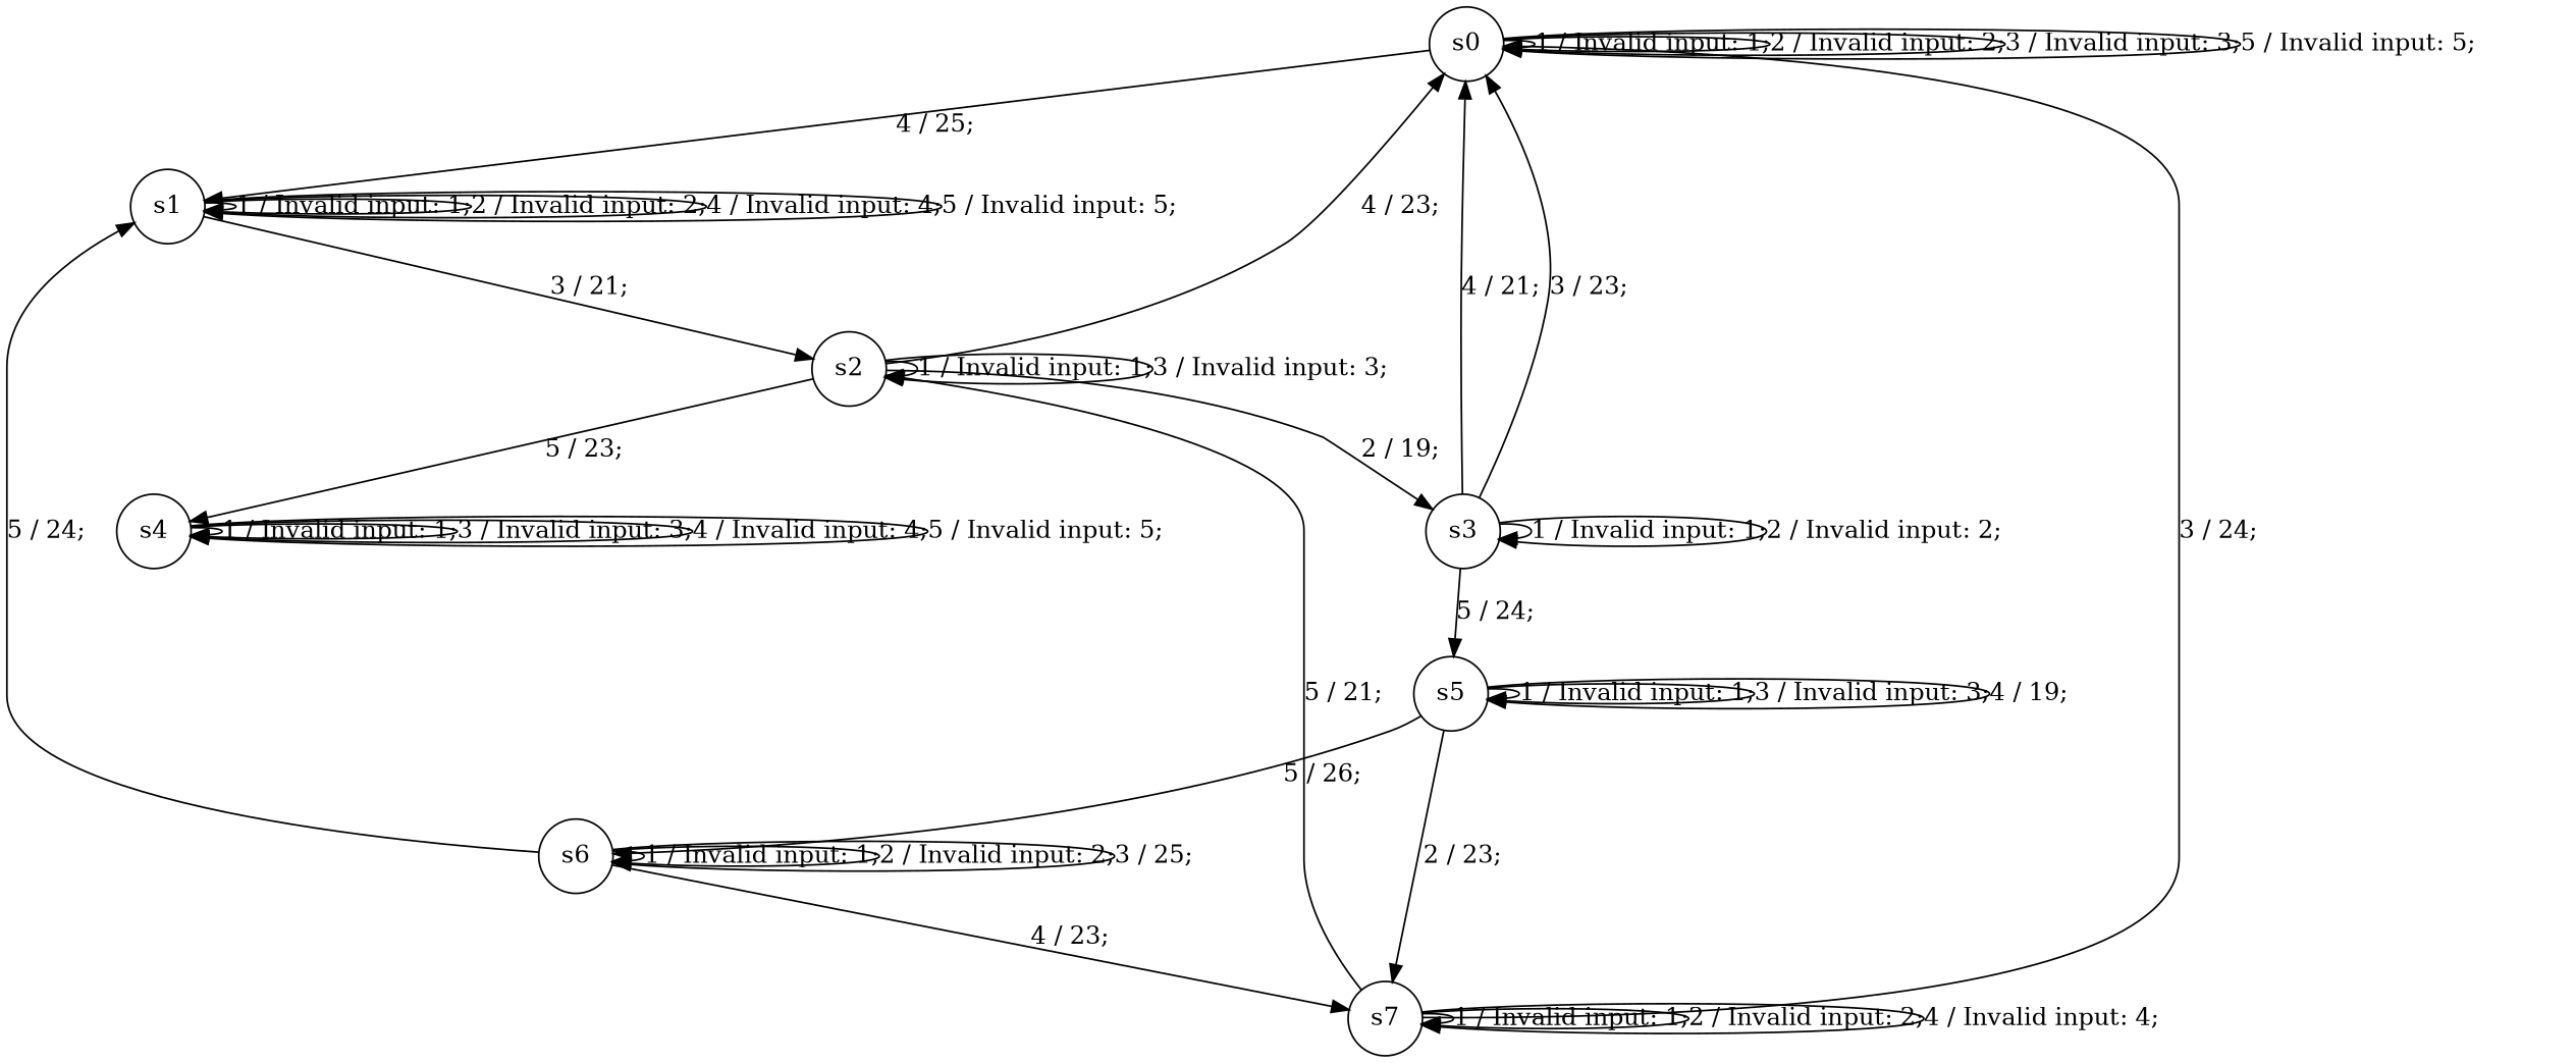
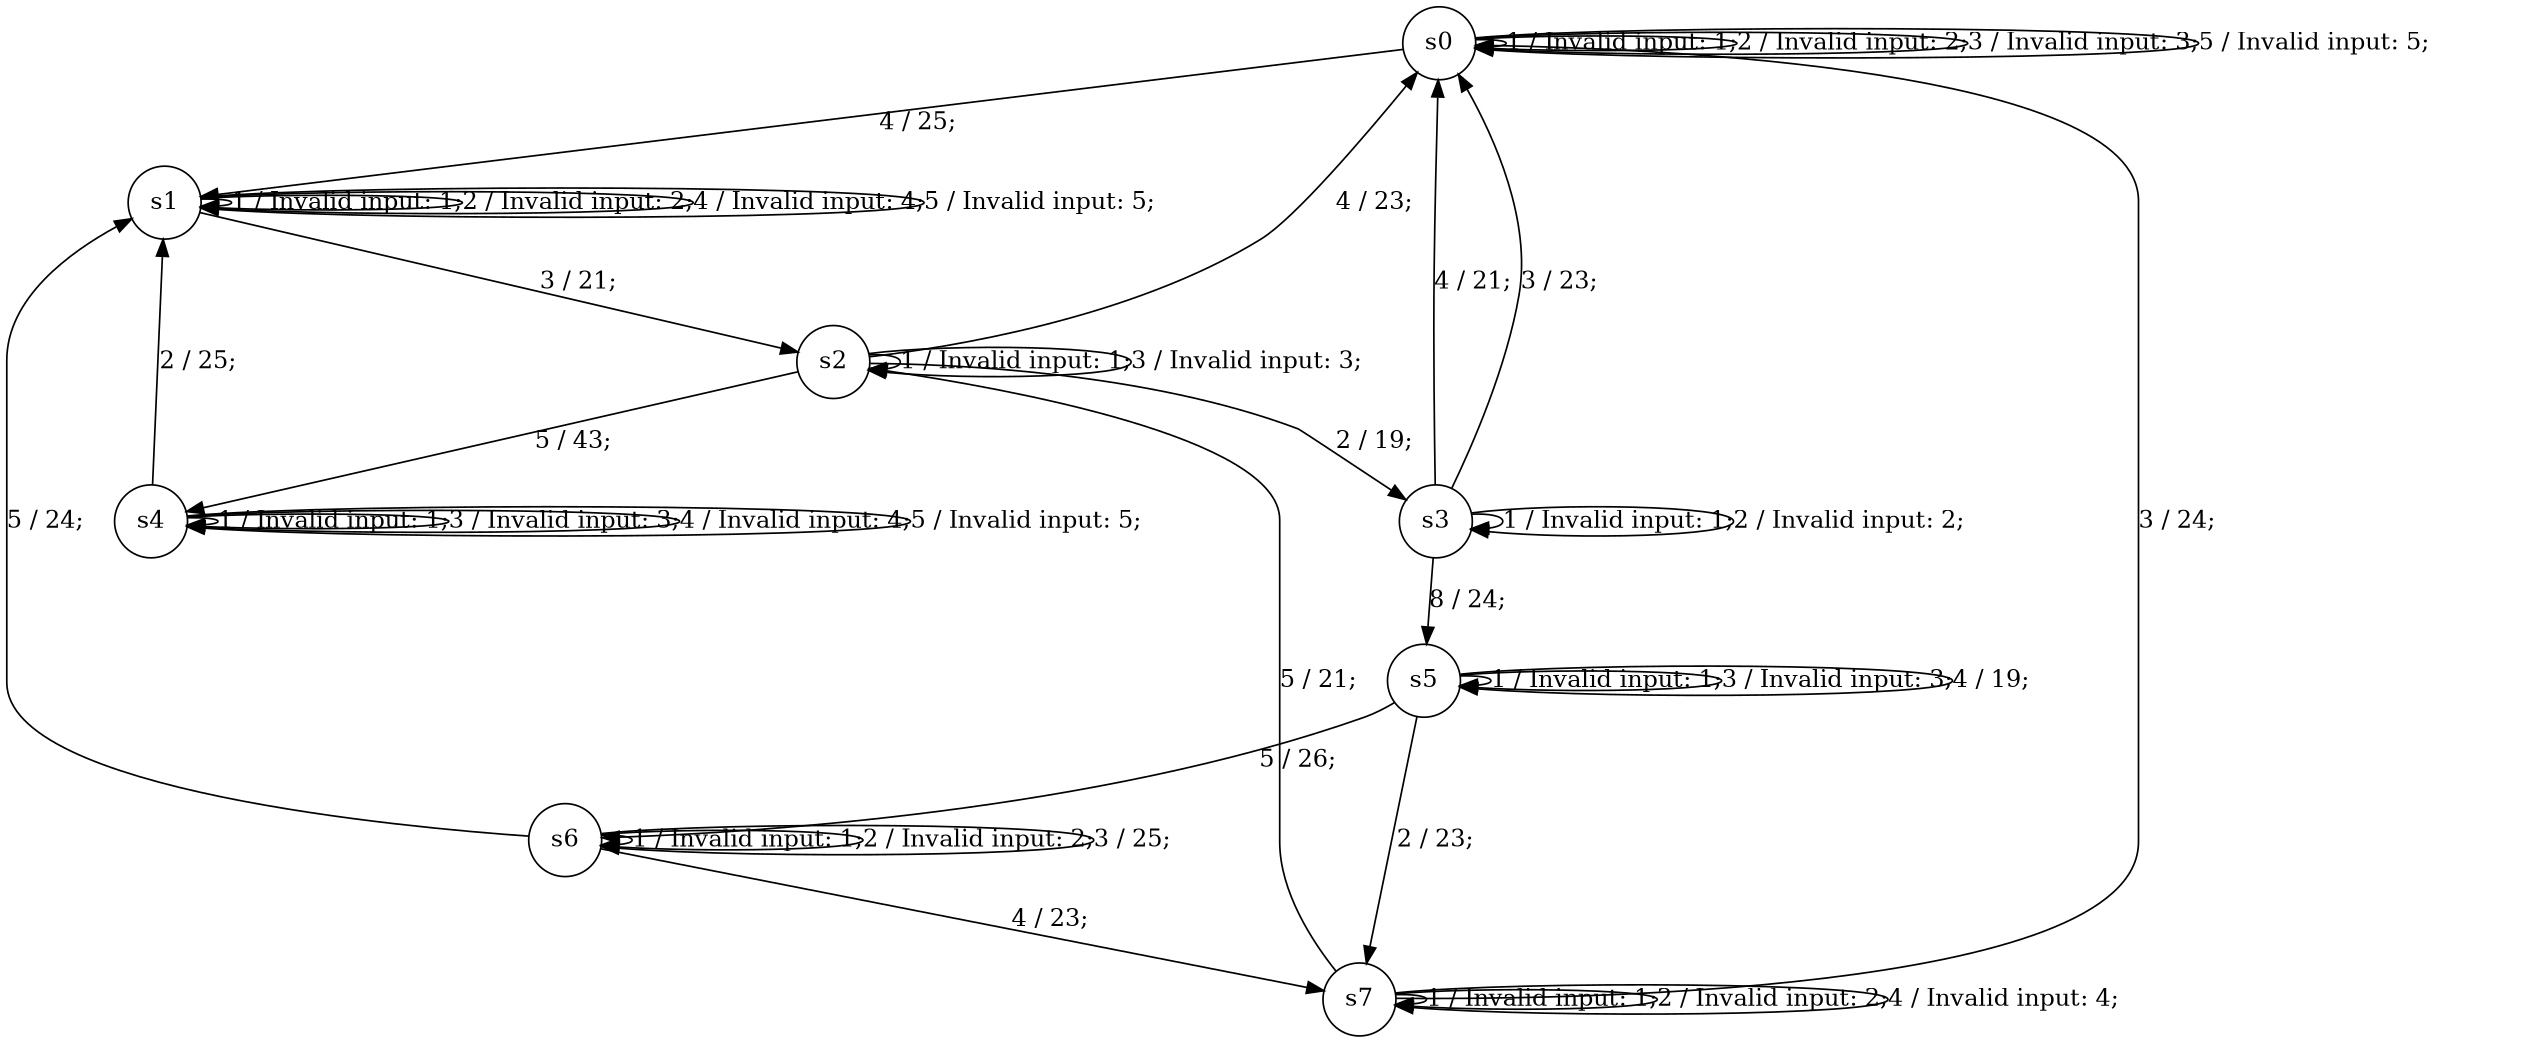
  digraph {
    node [shape=circle]
    n1 [label=s0]
    n2 [label=s1]
    n3 [label=s2]
    n4 [label=s3]
    n5 [label=s4]
    n6 [label=s5]
    n7 [label=s6]
    n8 [label=s7]
    n1 -> n1 [label="1 / Invalid input: 1;"]
    n1 -> n1 [label="2 / Invalid input: 2;"]
    n1 -> n1 [label="3 / Invalid input: 3;"]
    n1 -> n1 [label="5 / Invalid input: 5;"]
    n1 -> n2 [label="4 / 25;"]
    n2 -> n2 [label="1 / Invalid input: 1;"]
    n2 -> n2 [label="2 / Invalid input: 2;"]
    n2 -> n2 [label="4 / Invalid input: 4;"]
    n2 -> n2 [label="5 / Invalid input: 5;"]
    n2 -> n3 [label="3 / 21;"]
    n3 -> n1 [label="4 / 23;"]
    n3 -> n3 [label="1 / Invalid input: 1;"]
    n3 -> n3 [label="3 / Invalid input: 3;"]
    n3 -> n4 [label="2 / 19;"]
-   n3 -> n5 [label="5 / 23;"]
+   n3 -> n5 [label="5 / 43;"]
    n4 -> n1 [label="3 / 23;"]
    n4 -> n1 [label="4 / 21;"]
    n4 -> n4 [label="1 / Invalid input: 1;"]
    n4 -> n4 [label="2 / Invalid input: 2;"]
-   n4 -> n6 [label="5 / 24;"]
+   n4 -> n6 [label="8 / 24;"]
+   n5 -> n2 [label="2 / 25;"]
    n5 -> n5 [label="1 / Invalid input: 1;"]
    n5 -> n5 [label="3 / Invalid input: 3;"]
    n5 -> n5 [label="4 / Invalid input: 4;"]
    n5 -> n5 [label="5 / Invalid input: 5;"]
    n6 -> n6 [label="1 / Invalid input: 1;"]
    n6 -> n6 [label="3 / Invalid input: 3;"]
    n6 -> n6 [label="4 / 19;"]
    n6 -> n7 [label="5 / 26;"]
    n6 -> n8 [label="2 / 23;"]
    n7 -> n2 [label="5 / 24;"]
    n7 -> n7 [label="1 / Invalid input: 1;"]
    n7 -> n7 [label="2 / Invalid input: 2;"]
    n7 -> n7 [label="3 / 25;"]
    n7 -> n8 [label="4 / 23;"]
    n8 -> n1 [label="3 / 24;"]
    n8 -> n3 [label="5 / 21;"]
    n8 -> n8 [label="1 / Invalid input: 1;"]
    n8 -> n8 [label="2 / Invalid input: 2;"]
    n8 -> n8 [label="4 / Invalid input: 4;"]
  }
